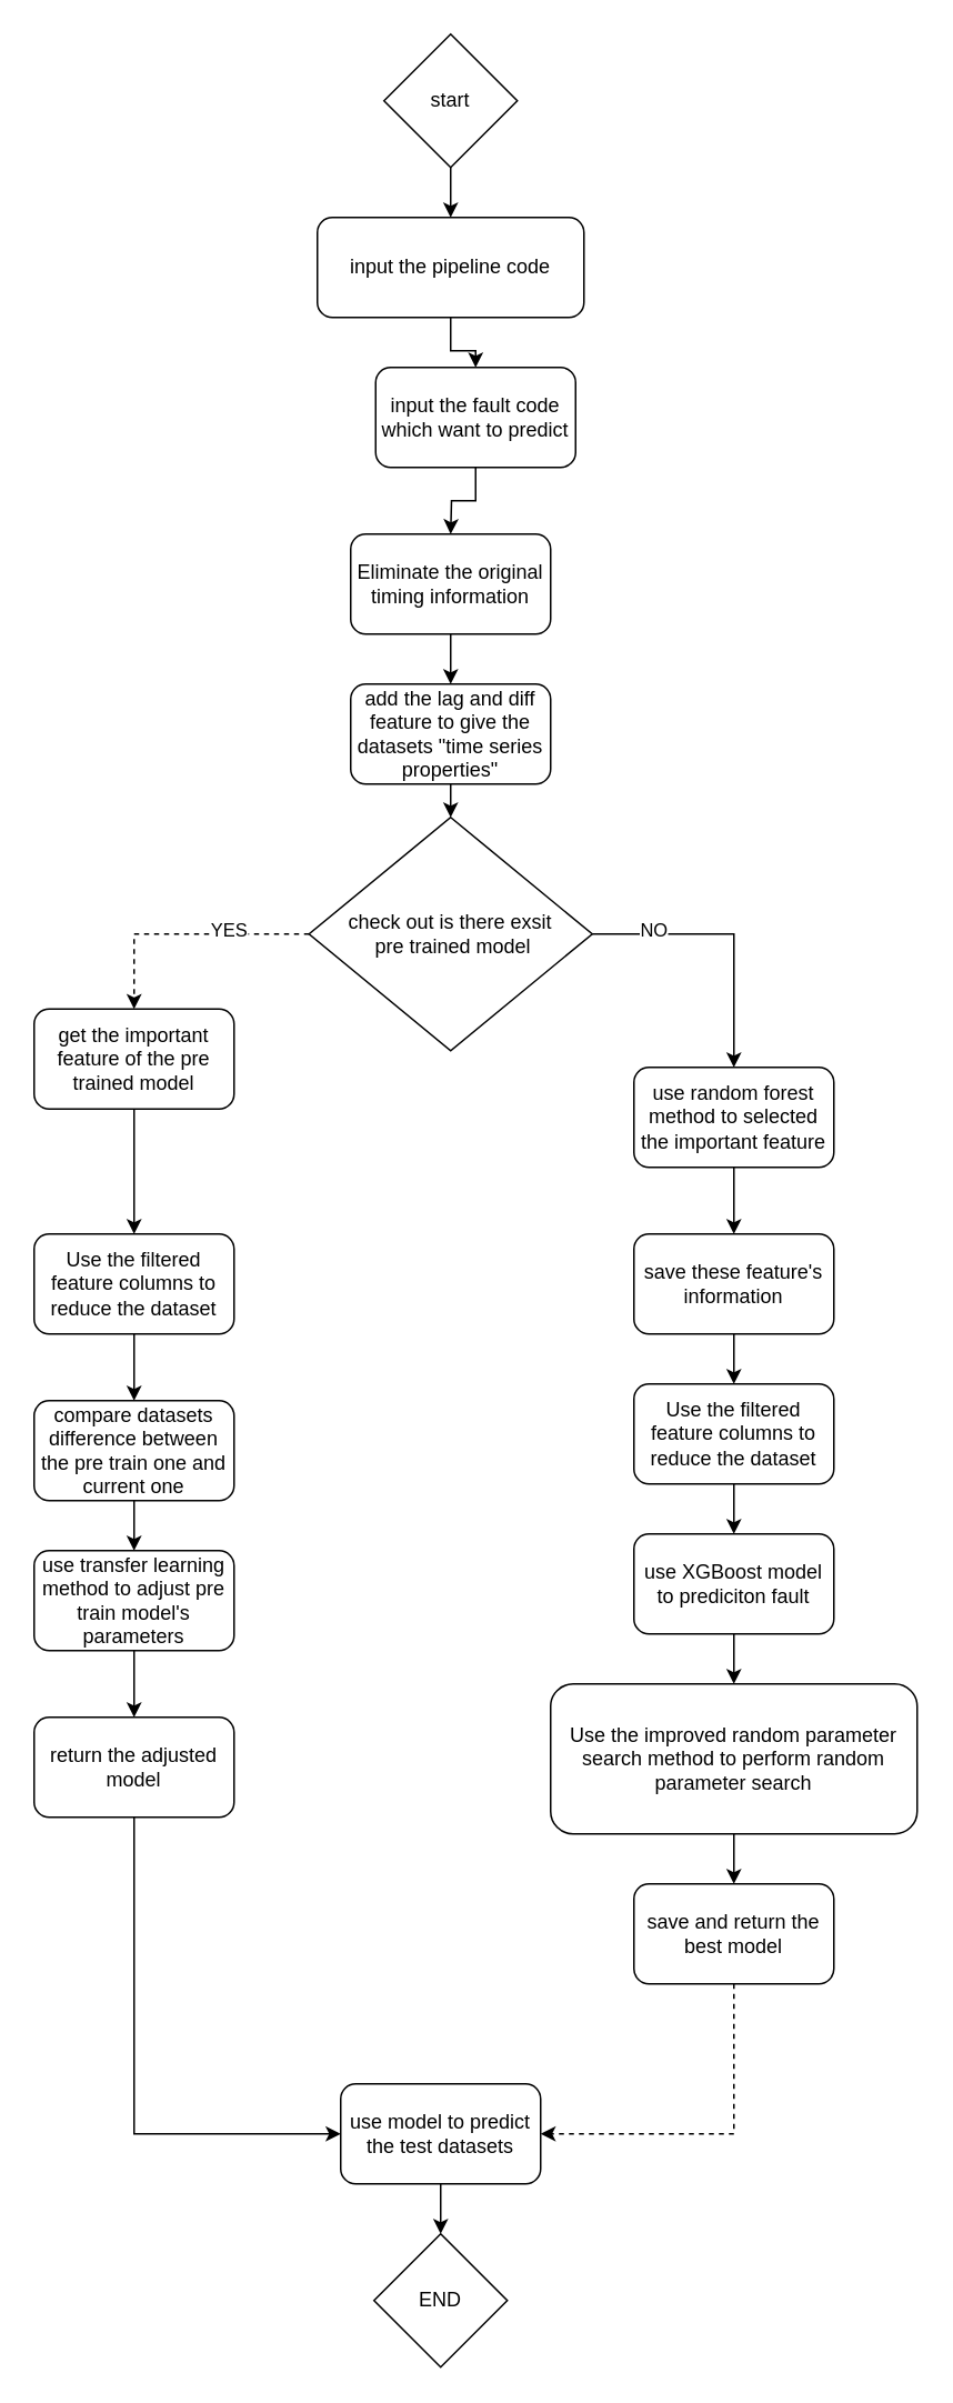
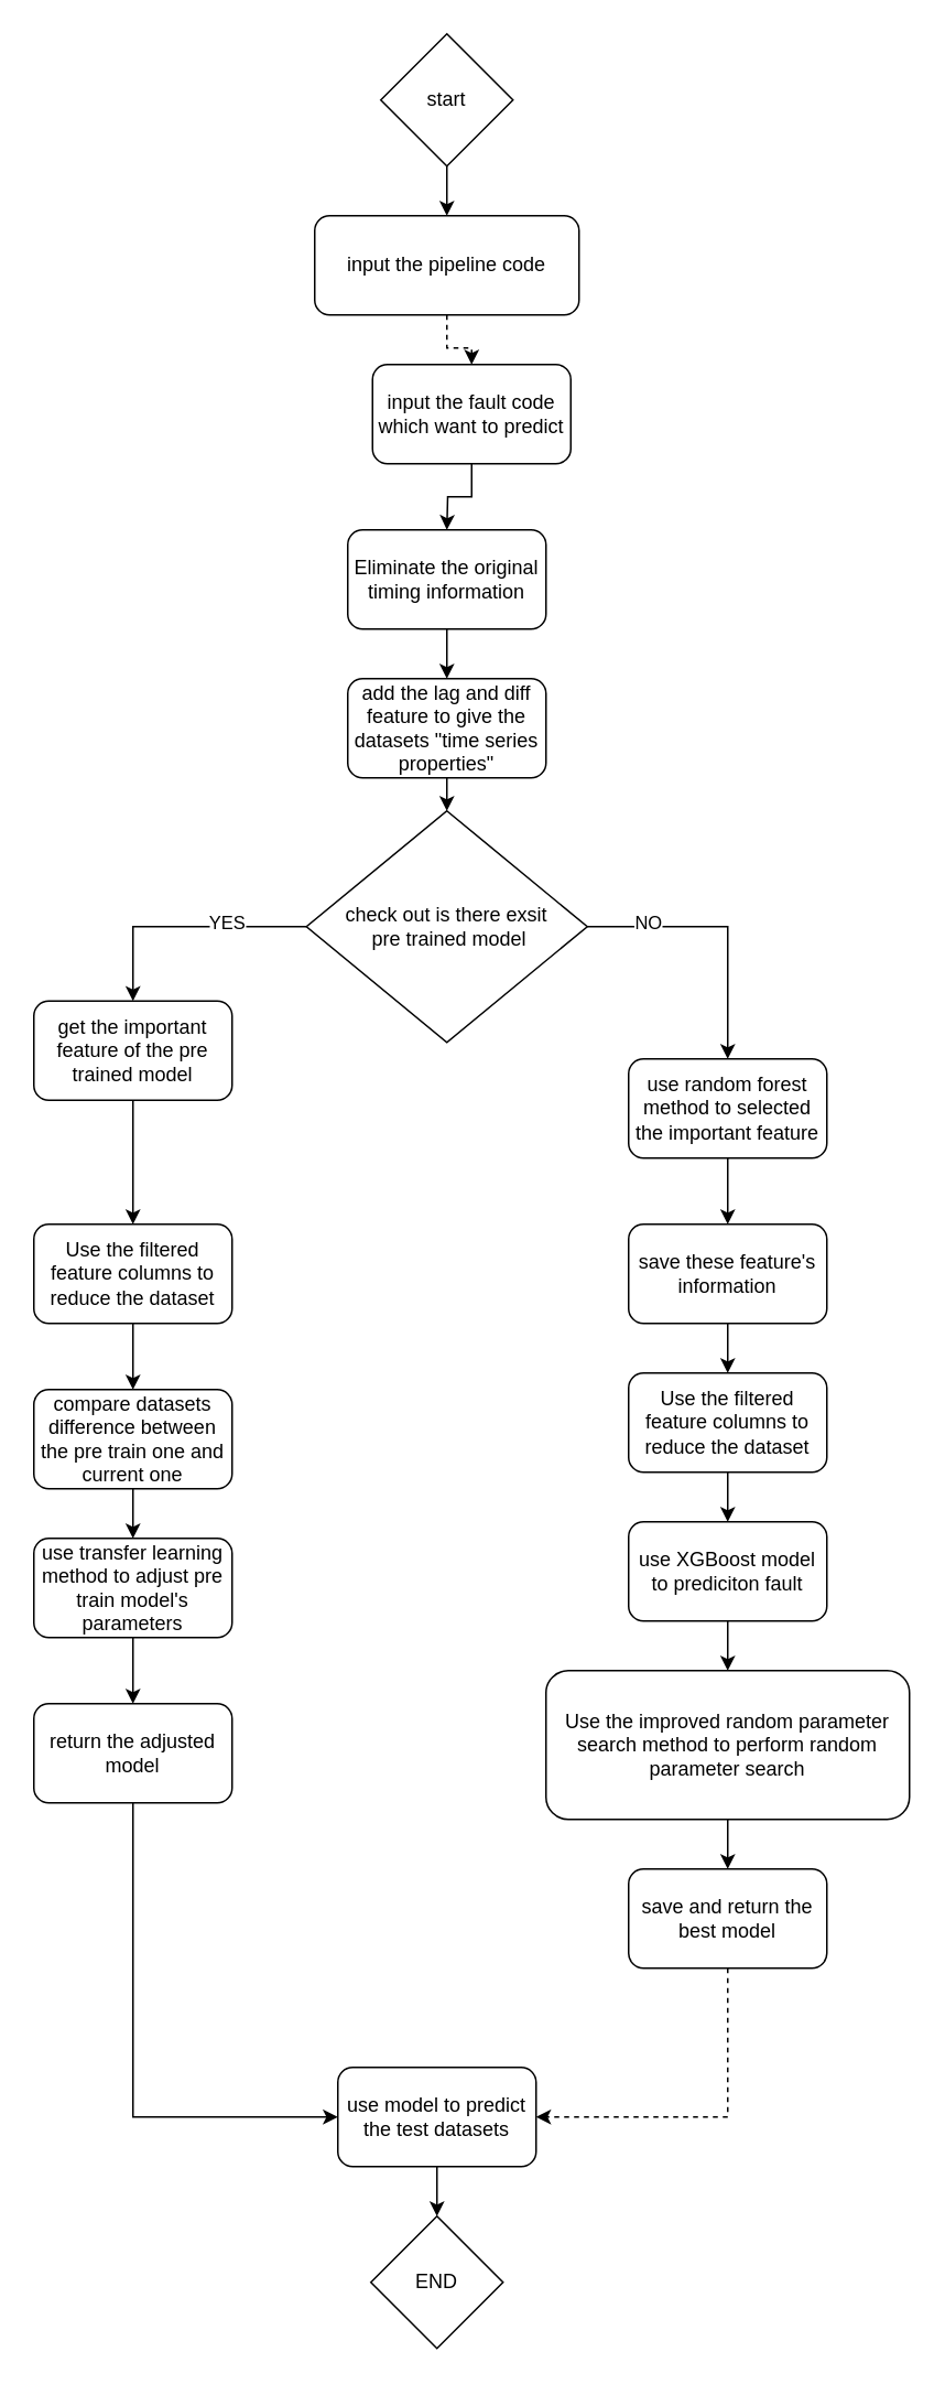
  <mxCell id="0" />
  <mxCell id="1" parent="0" />
  <mxCell id="2" value="" style="edgeStyle=orthogonalEdgeStyle;rounded=0;orthogonalLoop=1;jettySize=auto;html=1;" parent="1" source="3" target="5" edge="1"><mxGeometry relative="1" as="geometry" /></mxCell>
  <mxCell id="3" value="start" style="rhombus;whiteSpace=wrap;html=1;" parent="1" vertex="1"><mxGeometry x="230" y="20" width="80" height="80" as="geometry" /></mxCell>
- <mxCell id="4" value="" style="edgeStyle=orthogonalEdgeStyle;rounded=0;orthogonalLoop=1;jettySize=auto;html=1;" parent="1" source="5" target="7" edge="1"><mxGeometry relative="1" as="geometry" /></mxCell>
+ <mxCell id="4" value="" style="edgeStyle=orthogonalEdgeStyle;rounded=0;orthogonalLoop=1;jettySize=auto;html=1;dashed=1;" parent="1" source="5" target="7" edge="1"><mxGeometry relative="1" as="geometry" /></mxCell>
  <mxCell id="5" value="input the pipeline code" style="rounded=1;whiteSpace=wrap;html=1;" parent="1" vertex="1"><mxGeometry x="190" y="130" width="160" height="60" as="geometry" /></mxCell>
  <mxCell id="6" value="" style="edgeStyle=orthogonalEdgeStyle;rounded=0;orthogonalLoop=1;jettySize=auto;html=1;" parent="1" source="7" edge="1"><mxGeometry relative="1" as="geometry"><mxPoint x="270" y="320" as="targetPoint" /></mxGeometry></mxCell>
  <mxCell id="7" value="input the fault code which want to predict" style="whiteSpace=wrap;html=1;rounded=1;" parent="1" vertex="1"><mxGeometry x="225" y="220" width="120" height="60" as="geometry" /></mxCell>
- <mxCell id="8" style="edgeStyle=orthogonalEdgeStyle;rounded=0;orthogonalLoop=1;jettySize=auto;html=1;exitX=0;exitY=0.5;exitDx=0;exitDy=0;entryX=0.5;entryY=0;entryDx=0;entryDy=0;dashed=1;" parent="1" source="12" target="14" edge="1"><mxGeometry relative="1" as="geometry" /></mxCell>
+ <mxCell id="8" style="edgeStyle=orthogonalEdgeStyle;rounded=0;orthogonalLoop=1;jettySize=auto;html=1;exitX=0;exitY=0.5;exitDx=0;exitDy=0;entryX=0.5;entryY=0;entryDx=0;entryDy=0;" parent="1" source="12" target="14" edge="1"><mxGeometry relative="1" as="geometry" /></mxCell>
  <mxCell id="9" value="YES" style="edgeLabel;html=1;align=center;verticalAlign=middle;resizable=0;points=[];" parent="8" vertex="1" connectable="0"><mxGeometry x="-0.341" y="-3" relative="1" as="geometry"><mxPoint as="offset" /></mxGeometry></mxCell>
  <mxCell id="10" style="edgeStyle=orthogonalEdgeStyle;rounded=0;orthogonalLoop=1;jettySize=auto;html=1;exitX=1;exitY=0.5;exitDx=0;exitDy=0;entryX=0.5;entryY=0;entryDx=0;entryDy=0;" parent="1" source="12" target="16" edge="1"><mxGeometry relative="1" as="geometry" /></mxCell>
  <mxCell id="11" value="NO" style="edgeLabel;html=1;align=center;verticalAlign=middle;resizable=0;points=[];" parent="10" vertex="1" connectable="0"><mxGeometry x="-0.564" y="3" relative="1" as="geometry"><mxPoint as="offset" /></mxGeometry></mxCell>
  <mxCell id="12" value="check out is there exsit&lt;div&gt;&amp;nbsp;pre trained model&lt;/div&gt;" style="rhombus;whiteSpace=wrap;html=1;" parent="1" vertex="1"><mxGeometry x="185" y="490" width="170" height="140" as="geometry" /></mxCell>
  <mxCell id="13" value="" style="edgeStyle=orthogonalEdgeStyle;rounded=0;orthogonalLoop=1;jettySize=auto;html=1;" parent="1" source="14" target="18" edge="1"><mxGeometry relative="1" as="geometry" /></mxCell>
  <mxCell id="14" value="&lt;div&gt;&lt;br&gt;&lt;/div&gt;get the important feature of the pre trained model&lt;div&gt;&lt;br&gt;&lt;/div&gt;" style="rounded=1;whiteSpace=wrap;html=1;" parent="1" vertex="1"><mxGeometry x="20" y="605" width="120" height="60" as="geometry" /></mxCell>
  <mxCell id="15" value="" style="edgeStyle=orthogonalEdgeStyle;rounded=0;orthogonalLoop=1;jettySize=auto;html=1;" parent="1" source="16" target="24" edge="1"><mxGeometry relative="1" as="geometry" /></mxCell>
  <mxCell id="16" value="use random forest method to selected the important feature" style="rounded=1;whiteSpace=wrap;html=1;" parent="1" vertex="1"><mxGeometry x="380" y="640" width="120" height="60" as="geometry" /></mxCell>
  <mxCell id="17" value="" style="edgeStyle=orthogonalEdgeStyle;rounded=0;orthogonalLoop=1;jettySize=auto;html=1;" parent="1" source="18" target="20" edge="1"><mxGeometry relative="1" as="geometry" /></mxCell>
  <mxCell id="18" value="Use the filtered feature columns to reduce the dataset" style="whiteSpace=wrap;html=1;rounded=1;" parent="1" vertex="1"><mxGeometry x="20" y="740" width="120" height="60" as="geometry" /></mxCell>
  <mxCell id="19" value="" style="edgeStyle=orthogonalEdgeStyle;rounded=0;orthogonalLoop=1;jettySize=auto;html=1;" parent="1" source="20" target="22" edge="1"><mxGeometry relative="1" as="geometry" /></mxCell>
  <mxCell id="20" value="compare datasets difference between the pre train one and current one" style="whiteSpace=wrap;html=1;rounded=1;" parent="1" vertex="1"><mxGeometry x="20" y="840" width="120" height="60" as="geometry" /></mxCell>
  <mxCell id="21" value="" style="edgeStyle=orthogonalEdgeStyle;rounded=0;orthogonalLoop=1;jettySize=auto;html=1;" parent="1" source="22" target="38" edge="1"><mxGeometry relative="1" as="geometry" /></mxCell>
  <mxCell id="22" value="use transfer learning method to adjust pre train model's parameters" style="whiteSpace=wrap;html=1;rounded=1;" parent="1" vertex="1"><mxGeometry x="20" y="930" width="120" height="60" as="geometry" /></mxCell>
  <mxCell id="23" value="" style="edgeStyle=orthogonalEdgeStyle;rounded=0;orthogonalLoop=1;jettySize=auto;html=1;" parent="1" source="24" target="26" edge="1"><mxGeometry relative="1" as="geometry" /></mxCell>
  <mxCell id="24" value="save these feature's information" style="whiteSpace=wrap;html=1;rounded=1;" parent="1" vertex="1"><mxGeometry x="380" y="740" width="120" height="60" as="geometry" /></mxCell>
  <mxCell id="25" value="" style="edgeStyle=orthogonalEdgeStyle;rounded=0;orthogonalLoop=1;jettySize=auto;html=1;" parent="1" source="26" target="28" edge="1"><mxGeometry relative="1" as="geometry" /></mxCell>
  <mxCell id="26" value="Use the filtered feature columns to reduce the dataset" style="whiteSpace=wrap;html=1;rounded=1;" parent="1" vertex="1"><mxGeometry x="380" y="830" width="120" height="60" as="geometry" /></mxCell>
  <mxCell id="27" value="" style="edgeStyle=orthogonalEdgeStyle;rounded=0;orthogonalLoop=1;jettySize=auto;html=1;" parent="1" source="28" target="30" edge="1"><mxGeometry relative="1" as="geometry" /></mxCell>
  <mxCell id="28" value="use XGBoost model to prediciton fault" style="whiteSpace=wrap;html=1;rounded=1;" parent="1" vertex="1"><mxGeometry x="380" y="920" width="120" height="60" as="geometry" /></mxCell>
  <mxCell id="29" value="" style="edgeStyle=orthogonalEdgeStyle;rounded=0;orthogonalLoop=1;jettySize=auto;html=1;" parent="1" source="30" target="32" edge="1"><mxGeometry relative="1" as="geometry" /></mxCell>
  <mxCell id="30" value="Use the improved random parameter search method to perform random parameter search" style="whiteSpace=wrap;html=1;rounded=1;" parent="1" vertex="1"><mxGeometry x="330" y="1010" width="220" height="90" as="geometry" /></mxCell>
  <mxCell id="31" style="edgeStyle=orthogonalEdgeStyle;rounded=0;orthogonalLoop=1;jettySize=auto;html=1;exitX=0.5;exitY=1;exitDx=0;exitDy=0;entryX=1;entryY=0.5;entryDx=0;entryDy=0;dashed=1;" parent="1" source="32" target="40" edge="1"><mxGeometry relative="1" as="geometry" /></mxCell>
  <mxCell id="32" value="save and return the best model" style="whiteSpace=wrap;html=1;rounded=1;" parent="1" vertex="1"><mxGeometry x="380" y="1130" width="120" height="60" as="geometry" /></mxCell>
  <mxCell id="33" style="edgeStyle=orthogonalEdgeStyle;rounded=0;orthogonalLoop=1;jettySize=auto;html=1;exitX=0.5;exitY=1;exitDx=0;exitDy=0;entryX=0.5;entryY=0;entryDx=0;entryDy=0;" parent="1" source="34" target="36" edge="1"><mxGeometry relative="1" as="geometry" /></mxCell>
  <mxCell id="34" value="Eliminate the original timing information" style="rounded=1;whiteSpace=wrap;html=1;" parent="1" vertex="1"><mxGeometry x="210" y="320" width="120" height="60" as="geometry" /></mxCell>
  <mxCell id="35" style="edgeStyle=orthogonalEdgeStyle;rounded=0;orthogonalLoop=1;jettySize=auto;html=1;exitX=0.5;exitY=1;exitDx=0;exitDy=0;entryX=0.5;entryY=0;entryDx=0;entryDy=0;" parent="1" source="36" target="12" edge="1"><mxGeometry relative="1" as="geometry" /></mxCell>
  <mxCell id="36" value="add the lag and diff feature to give the datasets &quot;time series properties&quot;" style="rounded=1;whiteSpace=wrap;html=1;" parent="1" vertex="1"><mxGeometry x="210" y="410" width="120" height="60" as="geometry" /></mxCell>
  <mxCell id="37" value="" style="edgeStyle=orthogonalEdgeStyle;rounded=0;orthogonalLoop=1;jettySize=auto;html=1;" parent="1" source="38" target="40" edge="1"><mxGeometry relative="1" as="geometry"><Array as="points"><mxPoint x="80" y="1280" /></Array></mxGeometry></mxCell>
  <mxCell id="38" value="return the adjusted model" style="whiteSpace=wrap;html=1;rounded=1;" parent="1" vertex="1"><mxGeometry x="20" y="1030" width="120" height="60" as="geometry" /></mxCell>
  <mxCell id="39" style="edgeStyle=orthogonalEdgeStyle;rounded=0;orthogonalLoop=1;jettySize=auto;html=1;exitX=0.5;exitY=1;exitDx=0;exitDy=0;entryX=0.5;entryY=0;entryDx=0;entryDy=0;" edge="1" parent="1" source="40" target="41"><mxGeometry relative="1" as="geometry" /></mxCell>
  <mxCell id="40" value="use model to predict the test datasets" style="whiteSpace=wrap;html=1;rounded=1;" parent="1" vertex="1"><mxGeometry x="204" y="1250" width="120" height="60" as="geometry" /></mxCell>
  <mxCell id="41" value="END" style="rhombus;whiteSpace=wrap;html=1;" parent="1" vertex="1"><mxGeometry x="224" y="1340" width="80" height="80" as="geometry" /></mxCell>
